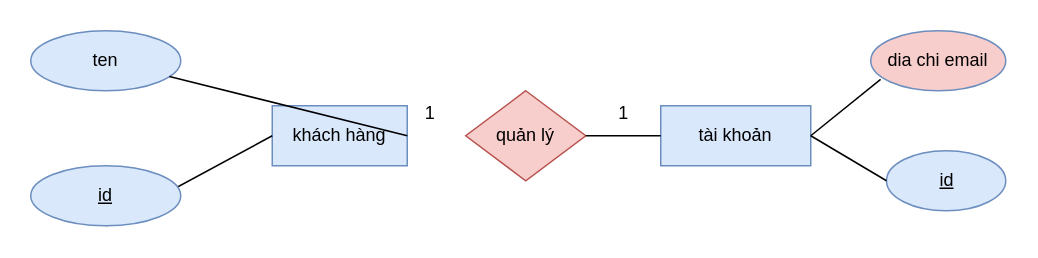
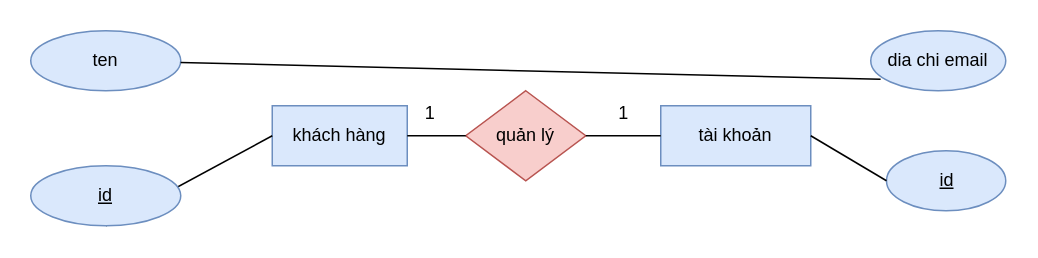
  <mxCell id="0" />
  <mxCell id="1" parent="0" />
  <mxCell id="2" value="ten" style="ellipse;whiteSpace=wrap;html=1;align=center;fillColor=#dae8fc;strokeColor=#6c8ebf;" parent="1" vertex="1"><mxGeometry x="20" y="20" width="100" height="40" as="geometry" /></mxCell>
  <mxCell id="3" value="khách hàng" style="whiteSpace=wrap;html=1;align=center;fillColor=#dae8fc;strokeColor=#6c8ebf;" parent="1" vertex="1"><mxGeometry x="181" y="70" width="90" height="40" as="geometry" /></mxCell>
  <mxCell id="4" value="id" style="ellipse;whiteSpace=wrap;html=1;align=center;fontStyle=4;fillColor=#dae8fc;strokeColor=#6c8ebf;" parent="1" vertex="1"><mxGeometry x="590.5" y="100" width="79.5" height="40" as="geometry" /></mxCell>
  <mxCell id="5" value="tài khoản" style="whiteSpace=wrap;html=1;align=center;fillColor=#dae8fc;strokeColor=#6c8ebf;" parent="1" vertex="1"><mxGeometry x="440" y="70" width="100" height="40" as="geometry" /></mxCell>
- <mxCell id="6" value="dia chi email" style="ellipse;whiteSpace=wrap;html=1;align=center;fillColor=#f8cecc;strokeColor=#6c8ebf;" parent="1" vertex="1"><mxGeometry x="580" y="20" width="90" height="40" as="geometry" /></mxCell>
- <mxCell id="7" value="" style="endArrow=none;html=1;rounded=0;exitX=0.073;exitY=0.81;exitDx=0;exitDy=0;entryX=1;entryY=0.5;entryDx=0;entryDy=0;exitPerimeter=0;" parent="1" source="6" target="5" edge="1"><mxGeometry width="50" height="50" relative="1" as="geometry"><mxPoint x="480.5" y="180" as="sourcePoint" /><mxPoint x="470.5" y="130" as="targetPoint" /></mxGeometry></mxCell>
+ <mxCell id="6" value="dia chi email" style="ellipse;whiteSpace=wrap;html=1;align=center;fillColor=#dae8fc;strokeColor=#6c8ebf;" parent="1" vertex="1"><mxGeometry x="580" y="20" width="90" height="40" as="geometry" /></mxCell>
+ <mxCell id="7" value="" style="endArrow=none;html=1;rounded=0;exitX=0.073;exitY=0.81;exitDx=0;exitDy=0;exitPerimeter=0;" parent="1" source="6" target="2" edge="1"><mxGeometry width="50" height="50" relative="1" as="geometry"><mxPoint x="480.5" y="180" as="sourcePoint" /><mxPoint x="470.5" y="130" as="targetPoint" /></mxGeometry></mxCell>
  <mxCell id="8" value="" style="endArrow=none;html=1;rounded=0;entryX=0;entryY=0.5;entryDx=0;entryDy=0;exitX=0.5;exitY=1;exitDx=0;exitDy=0;" parent="1" source="9" target="3" edge="1"><mxGeometry width="50" height="50" relative="1" as="geometry"><mxPoint x="226" y="0" as="sourcePoint" /><mxPoint x="120" y="130" as="targetPoint" /></mxGeometry></mxCell>
  <mxCell id="9" value="id" style="ellipse;whiteSpace=wrap;html=1;align=center;fontStyle=4;fillColor=#dae8fc;strokeColor=#6c8ebf;" parent="1" vertex="1"><mxGeometry x="20" y="110" width="100" height="40" as="geometry" /></mxCell>
  <mxCell id="10" value="" style="endArrow=none;html=1;rounded=0;exitX=0;exitY=0.5;exitDx=0;exitDy=0;" parent="1" source="4" edge="1"><mxGeometry width="50" height="50" relative="1" as="geometry"><mxPoint x="596" y="52" as="sourcePoint" /><mxPoint x="540" y="90" as="targetPoint" /></mxGeometry></mxCell>
  <mxCell id="11" value="quản lý" style="rhombus;whiteSpace=wrap;html=1;fillColor=#f8cecc;strokeColor=#b85450;" parent="1" vertex="1"><mxGeometry x="310" y="60" width="80" height="60" as="geometry" /></mxCell>
- <mxCell id="12" value="" style="endArrow=none;html=1;rounded=0;exitX=1;exitY=0.5;exitDx=0;exitDy=0;" parent="1" source="3" target="2" edge="1"><mxGeometry width="50" height="50" relative="1" as="geometry"><mxPoint x="280" y="90" as="sourcePoint" /><mxPoint x="191" y="100" as="targetPoint" /></mxGeometry></mxCell>
+ <mxCell id="12" value="" style="endArrow=none;html=1;rounded=0;entryX=0;entryY=0.5;entryDx=0;entryDy=0;exitX=1;exitY=0.5;exitDx=0;exitDy=0;" parent="1" source="3" target="11" edge="1"><mxGeometry width="50" height="50" relative="1" as="geometry"><mxPoint x="280" y="90" as="sourcePoint" /><mxPoint x="191" y="100" as="targetPoint" /></mxGeometry></mxCell>
  <mxCell id="13" value="" style="endArrow=none;html=1;rounded=0;entryX=0;entryY=0.5;entryDx=0;entryDy=0;" parent="1" target="5" edge="1"><mxGeometry width="50" height="50" relative="1" as="geometry"><mxPoint x="390" y="90" as="sourcePoint" /><mxPoint x="320" y="100" as="targetPoint" /></mxGeometry></mxCell>
  <mxCell id="14" value="1" style="text;html=1;align=center;verticalAlign=middle;resizable=0;points=[];autosize=1;strokeColor=none;fillColor=none;" parent="1" vertex="1"><mxGeometry x="271" y="60" width="30" height="30" as="geometry" /></mxCell>
  <mxCell id="15" value="1" style="text;html=1;align=center;verticalAlign=middle;resizable=0;points=[];autosize=1;strokeColor=none;fillColor=none;" parent="1" vertex="1"><mxGeometry x="400" y="60" width="30" height="30" as="geometry" /></mxCell>
